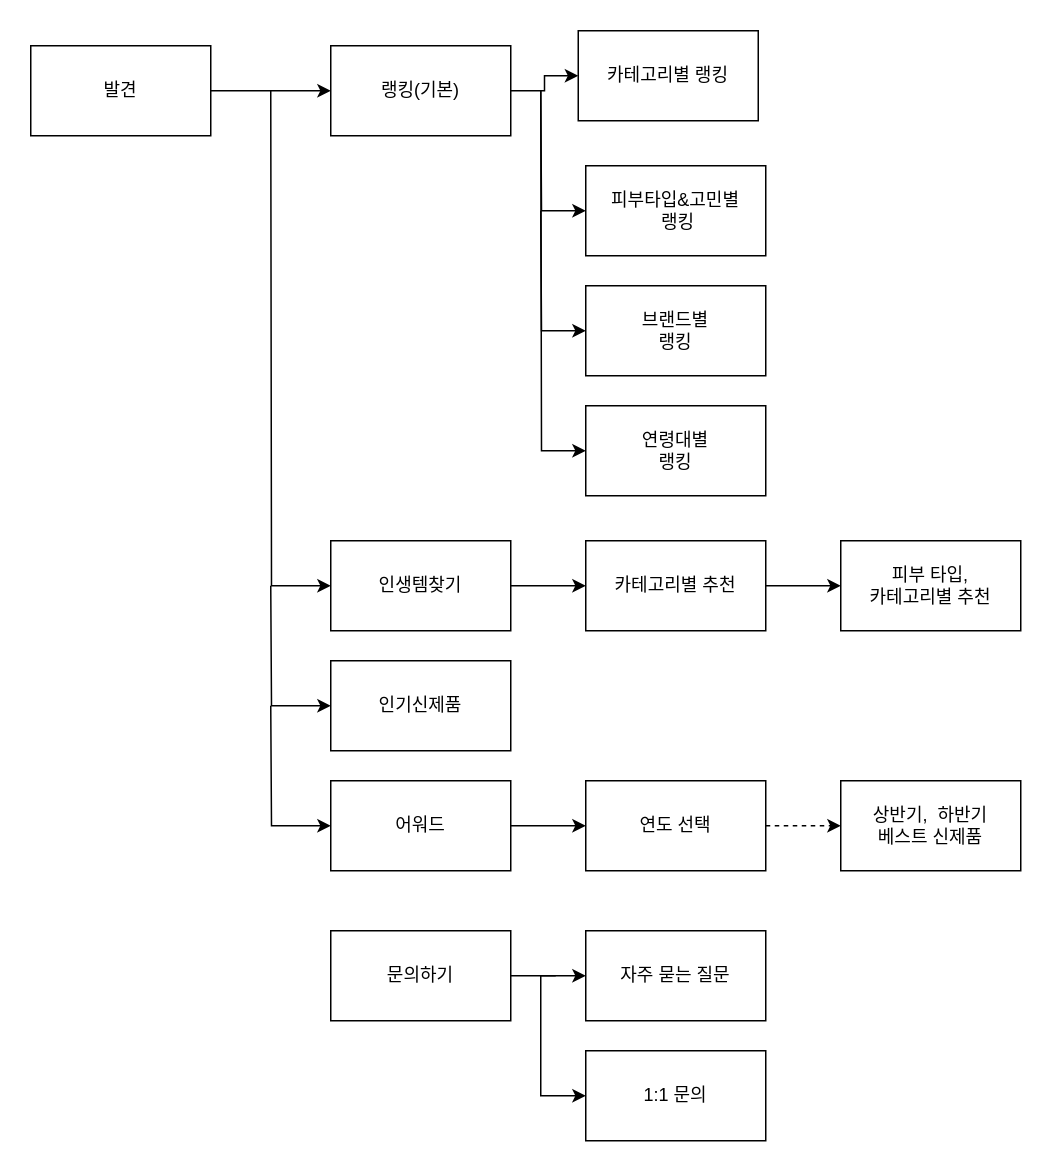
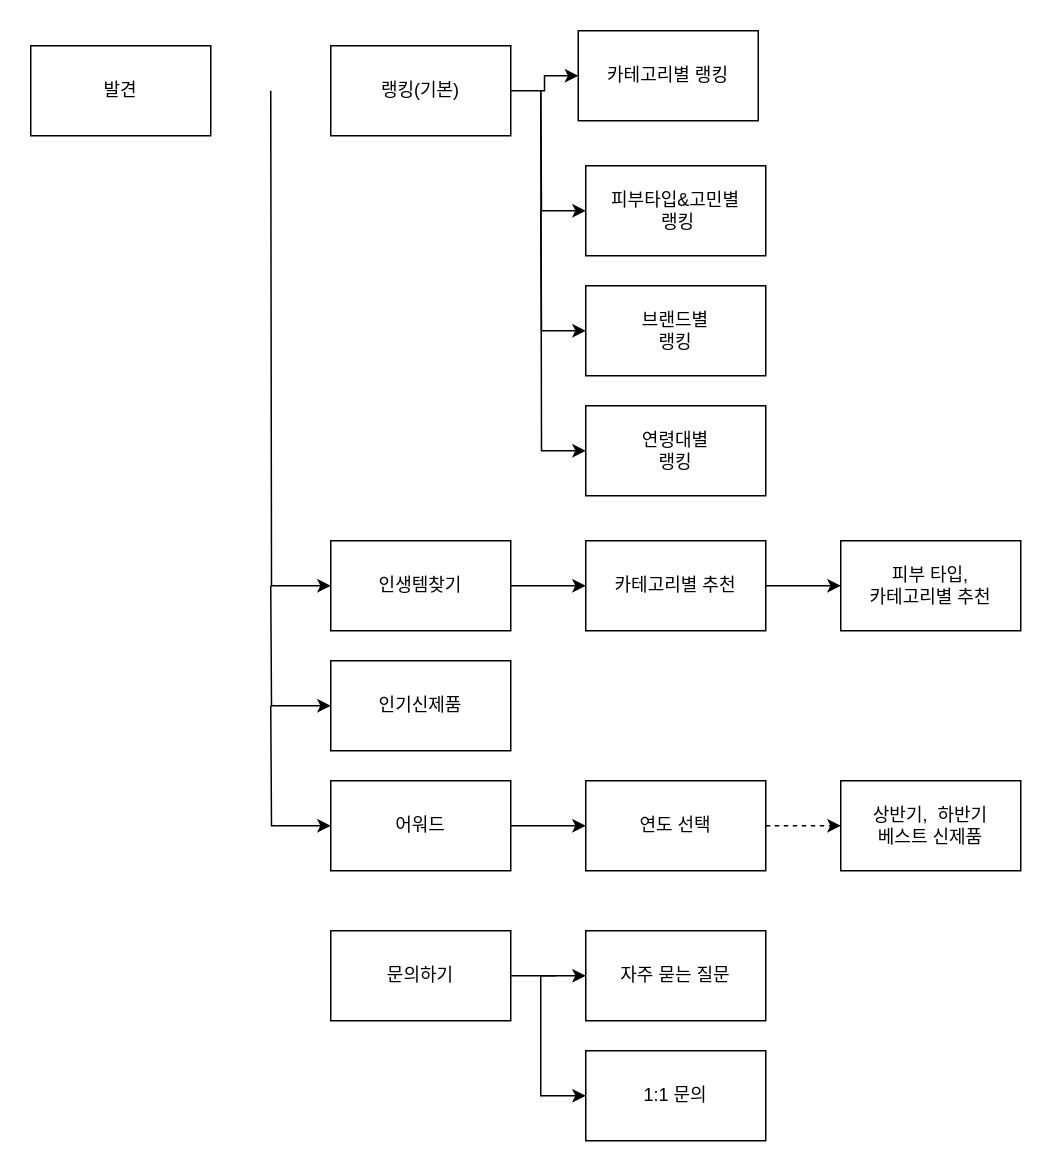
  <mxCell id="0" />
  <mxCell id="1" parent="0" />
- <mxCell id="2" value="" style="edgeStyle=orthogonalEdgeStyle;rounded=0;orthogonalLoop=1;jettySize=auto;html=1;" edge="1" parent="1" source="3" target="4"><mxGeometry relative="1" as="geometry" /></mxCell>
  <mxCell id="3" value="발견" style="rounded=0;whiteSpace=wrap;html=1;" vertex="1" parent="1"><mxGeometry x="20" y="30" width="120" height="60" as="geometry" /></mxCell>
  <mxCell id="4" value="랭킹(기본)" style="rounded=0;whiteSpace=wrap;html=1;" vertex="1" parent="1"><mxGeometry x="220" y="30" width="120" height="60" as="geometry" /></mxCell>
  <mxCell id="5" style="edgeStyle=orthogonalEdgeStyle;rounded=0;orthogonalLoop=1;jettySize=auto;html=1;exitX=0;exitY=0.5;exitDx=0;exitDy=0;endArrow=none;endFill=0;startArrow=classic;startFill=1;" edge="1" parent="1" source="7"><mxGeometry relative="1" as="geometry"><mxPoint x="180" y="60" as="targetPoint" /></mxGeometry></mxCell>
  <mxCell id="6" value="" style="edgeStyle=orthogonalEdgeStyle;rounded=0;orthogonalLoop=1;jettySize=auto;html=1;startArrow=none;startFill=0;endArrow=classic;endFill=1;" edge="1" parent="1" source="7" target="22"><mxGeometry relative="1" as="geometry" /></mxCell>
  <mxCell id="7" value="인생템찾기" style="rounded=0;whiteSpace=wrap;html=1;" vertex="1" parent="1"><mxGeometry x="220" y="360" width="120" height="60" as="geometry" /></mxCell>
  <mxCell id="8" style="edgeStyle=orthogonalEdgeStyle;rounded=0;orthogonalLoop=1;jettySize=auto;html=1;exitX=0;exitY=0.5;exitDx=0;exitDy=0;startArrow=classic;startFill=1;endArrow=none;endFill=0;" edge="1" parent="1" source="9"><mxGeometry relative="1" as="geometry"><mxPoint x="180" y="390" as="targetPoint" /></mxGeometry></mxCell>
  <mxCell id="9" value="인기신제품" style="rounded=0;whiteSpace=wrap;html=1;" vertex="1" parent="1"><mxGeometry x="220" y="440" width="120" height="60" as="geometry" /></mxCell>
  <mxCell id="10" style="edgeStyle=orthogonalEdgeStyle;rounded=0;orthogonalLoop=1;jettySize=auto;html=1;exitX=0;exitY=0.5;exitDx=0;exitDy=0;startArrow=classic;startFill=1;endArrow=none;endFill=0;" edge="1" parent="1" source="12"><mxGeometry relative="1" as="geometry"><mxPoint x="180" y="470" as="targetPoint" /></mxGeometry></mxCell>
  <mxCell id="11" value="" style="edgeStyle=orthogonalEdgeStyle;rounded=0;orthogonalLoop=1;jettySize=auto;html=1;startArrow=none;startFill=0;endArrow=classic;endFill=1;" edge="1" parent="1" source="12" target="25"><mxGeometry relative="1" as="geometry" /></mxCell>
  <mxCell id="12" value="어워드" style="rounded=0;whiteSpace=wrap;html=1;" vertex="1" parent="1"><mxGeometry x="220" y="520" width="120" height="60" as="geometry" /></mxCell>
  <mxCell id="13" style="edgeStyle=orthogonalEdgeStyle;rounded=0;orthogonalLoop=1;jettySize=auto;html=1;exitX=0;exitY=0.5;exitDx=0;exitDy=0;entryX=1;entryY=0.5;entryDx=0;entryDy=0;startArrow=classic;startFill=1;endArrow=none;endFill=0;" edge="1" parent="1" source="14" target="4"><mxGeometry relative="1" as="geometry" /></mxCell>
  <mxCell id="14" value="카테고리별 랭킹" style="rounded=0;whiteSpace=wrap;html=1;" vertex="1" parent="1"><mxGeometry x="385" y="20" width="120" height="60" as="geometry" /></mxCell>
  <mxCell id="15" style="edgeStyle=orthogonalEdgeStyle;rounded=0;orthogonalLoop=1;jettySize=auto;html=1;exitX=0;exitY=0.5;exitDx=0;exitDy=0;startArrow=classic;startFill=1;endArrow=none;endFill=0;" edge="1" parent="1" source="16"><mxGeometry relative="1" as="geometry"><mxPoint x="360" y="60" as="targetPoint" /></mxGeometry></mxCell>
  <mxCell id="16" value="피부타입&amp;amp;고민별&lt;br&gt;&amp;nbsp;랭킹" style="rounded=0;whiteSpace=wrap;html=1;" vertex="1" parent="1"><mxGeometry x="390" y="110" width="120" height="60" as="geometry" /></mxCell>
  <mxCell id="17" style="edgeStyle=orthogonalEdgeStyle;rounded=0;orthogonalLoop=1;jettySize=auto;html=1;exitX=0;exitY=0.5;exitDx=0;exitDy=0;startArrow=classic;startFill=1;endArrow=none;endFill=0;" edge="1" parent="1" source="18"><mxGeometry relative="1" as="geometry"><mxPoint x="360" y="140" as="targetPoint" /></mxGeometry></mxCell>
  <mxCell id="18" value="브랜드별&lt;br&gt;랭킹" style="rounded=0;whiteSpace=wrap;html=1;" vertex="1" parent="1"><mxGeometry x="390" y="190" width="120" height="60" as="geometry" /></mxCell>
  <mxCell id="19" style="edgeStyle=orthogonalEdgeStyle;rounded=0;orthogonalLoop=1;jettySize=auto;html=1;exitX=0;exitY=0.5;exitDx=0;exitDy=0;startArrow=classic;startFill=1;endArrow=none;endFill=0;" edge="1" parent="1" source="20"><mxGeometry relative="1" as="geometry"><mxPoint x="360" y="60" as="targetPoint" /></mxGeometry></mxCell>
  <mxCell id="20" value="연령대별&lt;br&gt;랭킹" style="rounded=0;whiteSpace=wrap;html=1;" vertex="1" parent="1"><mxGeometry x="390" y="270" width="120" height="60" as="geometry" /></mxCell>
  <mxCell id="21" value="" style="edgeStyle=orthogonalEdgeStyle;rounded=0;orthogonalLoop=1;jettySize=auto;html=1;startArrow=none;startFill=0;endArrow=classic;endFill=1;" edge="1" parent="1" source="22" target="23"><mxGeometry relative="1" as="geometry" /></mxCell>
  <mxCell id="22" value="카테고리별 추천" style="rounded=0;whiteSpace=wrap;html=1;" vertex="1" parent="1"><mxGeometry x="390" y="360" width="120" height="60" as="geometry" /></mxCell>
  <mxCell id="23" value="피부 타입, &lt;br&gt;카테고리별 추천" style="rounded=0;whiteSpace=wrap;html=1;" vertex="1" parent="1"><mxGeometry x="560" y="360" width="120" height="60" as="geometry" /></mxCell>
  <mxCell id="24" value="" style="edgeStyle=orthogonalEdgeStyle;rounded=0;orthogonalLoop=1;jettySize=auto;html=1;startArrow=none;startFill=0;endArrow=classic;endFill=1;dashed=1;" edge="1" parent="1" source="25" target="26"><mxGeometry relative="1" as="geometry" /></mxCell>
  <mxCell id="25" value="연도 선택" style="rounded=0;whiteSpace=wrap;html=1;" vertex="1" parent="1"><mxGeometry x="390" y="520" width="120" height="60" as="geometry" /></mxCell>
  <mxCell id="26" value="상반기,&amp;nbsp; 하반기 &lt;br&gt;베스트 신제품" style="rounded=0;whiteSpace=wrap;html=1;" vertex="1" parent="1"><mxGeometry x="560" y="520" width="120" height="60" as="geometry" /></mxCell>
  <mxCell id="27" value="" style="edgeStyle=orthogonalEdgeStyle;rounded=0;orthogonalLoop=1;jettySize=auto;html=1;startArrow=none;startFill=0;endArrow=classic;endFill=1;" edge="1" parent="1" source="28" target="29"><mxGeometry relative="1" as="geometry" /></mxCell>
  <mxCell id="28" value="문의하기" style="rounded=0;whiteSpace=wrap;html=1;" vertex="1" parent="1"><mxGeometry x="220" y="620" width="120" height="60" as="geometry" /></mxCell>
  <mxCell id="29" value="자주 묻는 질문" style="rounded=0;whiteSpace=wrap;html=1;" vertex="1" parent="1"><mxGeometry x="390" y="620" width="120" height="60" as="geometry" /></mxCell>
  <mxCell id="30" style="edgeStyle=orthogonalEdgeStyle;rounded=0;orthogonalLoop=1;jettySize=auto;html=1;exitX=0;exitY=0.5;exitDx=0;exitDy=0;startArrow=classic;startFill=1;endArrow=none;endFill=0;" edge="1" parent="1" source="31"><mxGeometry relative="1" as="geometry"><mxPoint x="370" y="650" as="targetPoint" /><Array as="points"><mxPoint x="360" y="730" /><mxPoint x="360" y="650" /></Array></mxGeometry></mxCell>
  <mxCell id="31" value="1:1 문의" style="rounded=0;whiteSpace=wrap;html=1;" vertex="1" parent="1"><mxGeometry x="390" y="700" width="120" height="60" as="geometry" /></mxCell>
